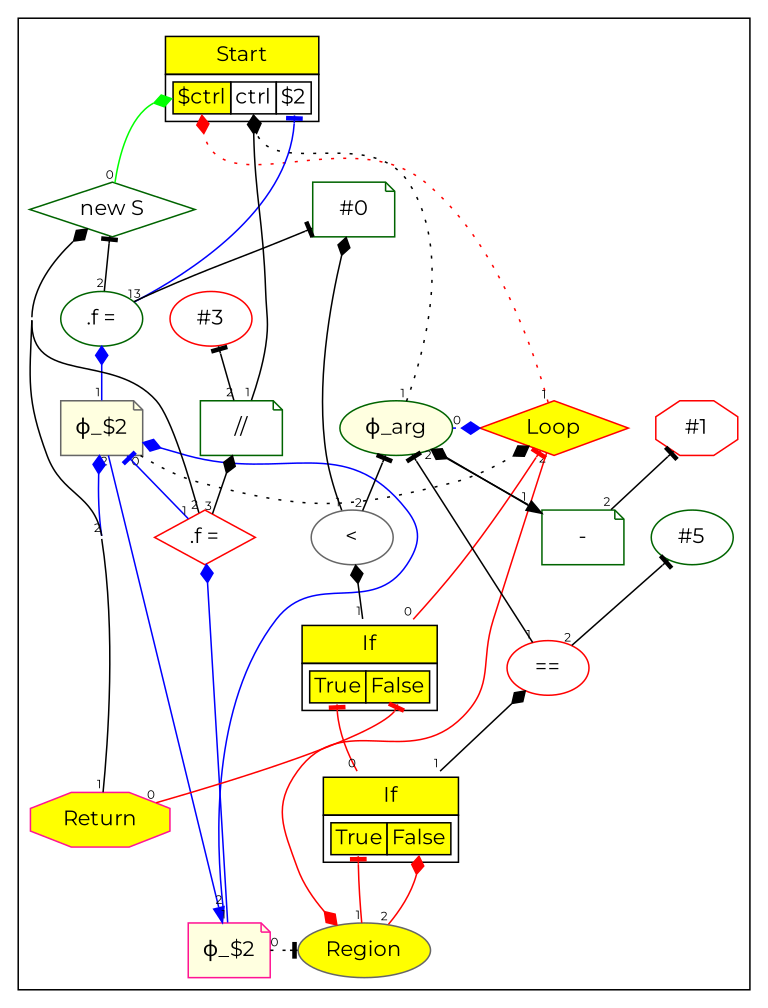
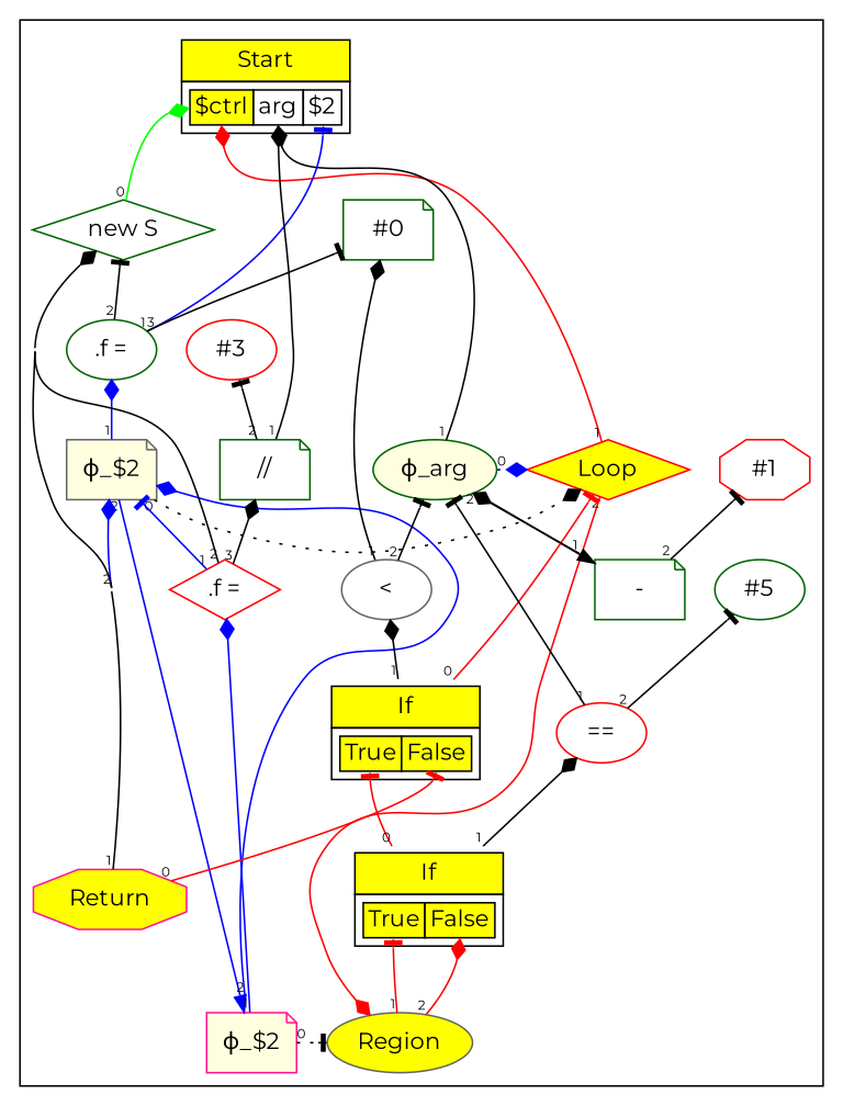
  digraph {
    compound=true
    concentrate=true
    fontname=Montserrat
    rankdir=BT
    node [color=darkgreen fontname=Montserrat shape=ellipse]
    edge [arrowhead=diamond fontname=Montserrat fontsize=8 taillabel=1]
    n1 [color=red fillcolor=yellow label=Loop shape=diamond style=filled]
    n2 [fillcolor=lightyellow label="&phi;_arg" style=filled]
    n3 [color=gray40 fillcolor=lightyellow label="&phi;_$2" shape=note style=filled]
    n4 [color=gray40 fillcolor=yellow label=Region style=filled]
    n5 [color=deeppink fillcolor=lightyellow label="&phi;_$2" shape=note style=filled]
-   n6 [label=< 			<TABLE BORDER="0" CELLBORDER="1" CELLSPACING="0" CELLPADDING="4"> 			<TR><TD BGCOLOR="yellow">Start</TD></TR> 			<TR><TD> 				<TABLE BORDER="0" CELLBORDER="1" CELLSPACING="0"> 				<TR><TD PORT="p0" BGCOLOR="yellow">$ctrl</TD><TD PORT="p1">ctrl</TD><TD PORT="p2">$2</TD></TR> 				</TABLE> 			</TD></TR> 			</TABLE>> shape=plaintext color=""]
+   n6 [label=< 			<TABLE BORDER="0" CELLBORDER="1" CELLSPACING="0" CELLPADDING="4"> 			<TR><TD BGCOLOR="yellow">Start</TD></TR> 			<TR><TD> 				<TABLE BORDER="0" CELLBORDER="1" CELLSPACING="0"> 				<TR><TD PORT="p0" BGCOLOR="yellow">$ctrl</TD><TD PORT="p1">arg</TD><TD PORT="p2">$2</TD></TR> 				</TABLE> 			</TD></TR> 			</TABLE>> shape=plaintext color=""]
    n7 [label="#0" shape=note]
    n8 [label="new S" shape=diamond]
    n9 [label=".f ="]
    n10 [color=gray40 label="<"]
    n11 [label=< 			<TABLE BORDER="0" CELLBORDER="1" CELLSPACING="0" CELLPADDING="4"> 			<TR><TD BGCOLOR="yellow">If</TD></TR> 			<TR><TD> 				<TABLE BORDER="0" CELLBORDER="1" CELLSPACING="0"> 				<TR><TD PORT="p0" BGCOLOR="yellow">True</TD><TD PORT="p1" BGCOLOR="yellow">False</TD></TR> 				</TABLE> 			</TD></TR> 			</TABLE>> shape=plaintext color=""]
    n12 [label="//" shape=note]
    n13 [color=red label="#3"]
    n14 [color=red label="=="]
    n15 [label="#5"]
    n16 [label=< 			<TABLE BORDER="0" CELLBORDER="1" CELLSPACING="0" CELLPADDING="4"> 			<TR><TD BGCOLOR="yellow">If</TD></TR> 			<TR><TD> 				<TABLE BORDER="0" CELLBORDER="1" CELLSPACING="0"> 				<TR><TD PORT="p0" BGCOLOR="yellow">True</TD><TD PORT="p1" BGCOLOR="yellow">False</TD></TR> 				</TABLE> 			</TD></TR> 			</TABLE>> shape=plaintext color=""]
    n17 [color=red label=".f =" shape=diamond]
    n18 [label="-" shape=note]
    n19 [color=red label="#1" shape=octagon]
    n20 [color=deeppink fillcolor=yellow label=Return shape=octagon style=filled]
    subgraph cluster_1 {
      n6
      n7
      n8
      n9
      n10
      n11
      n12
      n13
      n14
      n15
      n16
      n17
      n18
      n19
      n20
      subgraph sub_2 {
        rank=same
        n1
        n2
        n3
      }
      subgraph sub_3 {
        rank=same
        n4
        n5
      }
    }
    n1 -> n4 [color=red constraint=false taillabel=2]
-   n1 -> n6 [color=red headport=p0 style=dotted]
+   n1 -> n6 [color=red headport=p0]
    n2 -> n1 [color=blue style=dotted taillabel=0]
-   n2 -> n6 [headport=p1 style=dotted]
+   n2 -> n6 [headport=p1]
    n2 -> n18 [constraint=false taillabel=2 arrowhead=""]
    n3 -> n1 [style=dotted taillabel=0]
    n3 -> n5 [color=blue constraint=false taillabel=2 arrowhead=""]
    n3 -> n9 [color=blue]
    n4 -> n16 [arrowhead=tee color=red headport=p0]
    n4 -> n16 [color=red headport=p1 taillabel=2]
    n5 -> n3 [color=blue constraint=false taillabel=2]
    n5 -> n4 [arrowhead=tee style=dotted taillabel=0]
    n5 -> n17 [color=blue]
    n8 -> n6 [color=green headport=p0 taillabel=0]
    n9 -> n6 [arrowhead=tee color=blue headport=p2]
    n9 -> n7 [arrowhead=tee taillabel=3]
    n9 -> n8 [arrowhead=tee taillabel=2]
    n10 -> n2 [arrowhead=tee taillabel=2]
    n10 -> n7
    n11 -> n1 [arrowhead=tee color=red taillabel=0]
    n11 -> n10
    n12 -> n6 [headport=p1]
    n12 -> n13 [arrowhead=tee taillabel=2]
    n14 -> n2 [arrowhead=tee]
    n14 -> n15 [arrowhead=tee taillabel=2]
    n16 -> n11 [arrowhead=tee color=red headport=p0 taillabel=0]
    n16 -> n14
    n17 -> n3 [arrowhead=tee color=blue]
    n17 -> n8 [taillabel=2]
    n17 -> n12 [taillabel=3]
    n18 -> n2
    n18 -> n19 [arrowhead=tee taillabel=2]
    n20 -> n3 [color=blue taillabel=2]
    n20 -> n8
    n20 -> n11 [arrowhead=tee color=red headport=p1 taillabel=0]
  }
